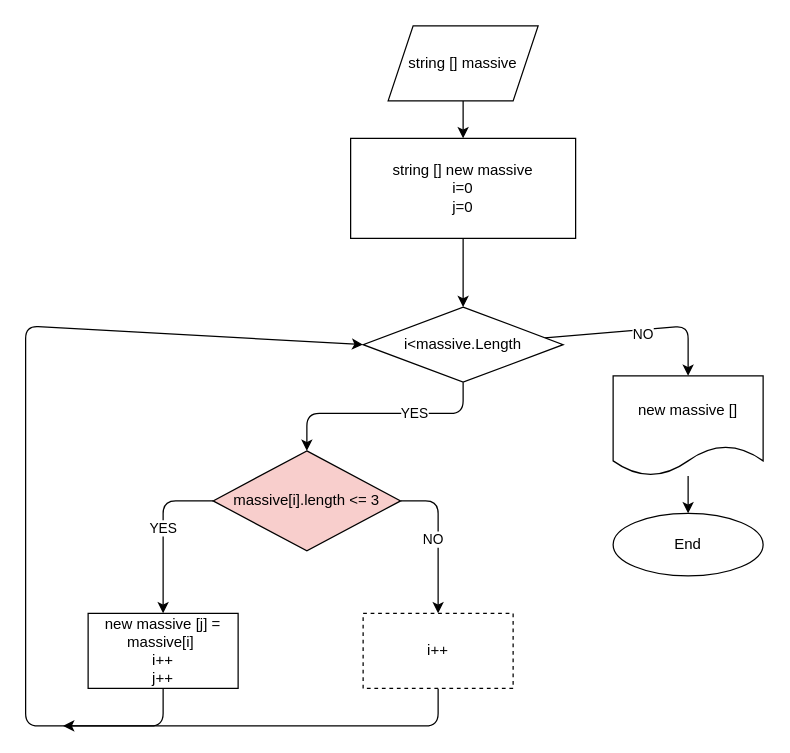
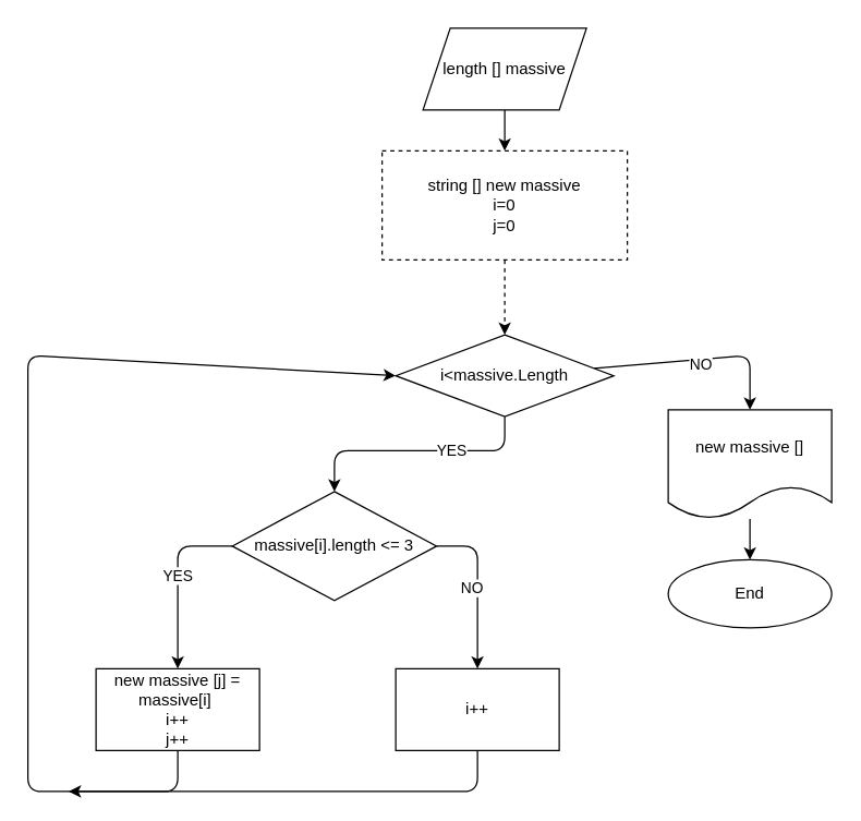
  <mxCell id="0" />
  <mxCell id="1" parent="0" />
  <mxCell id="2" value="" style="edgeStyle=none;html=1;" parent="1" source="3" target="14" edge="1"><mxGeometry relative="1" as="geometry" /></mxCell>
- <mxCell id="3" value="string [] massive" style="shape=parallelogram;perimeter=parallelogramPerimeter;whiteSpace=wrap;html=1;fixedSize=1;" parent="1" vertex="1"><mxGeometry x="310" y="20" width="120" height="60" as="geometry" /></mxCell>
+ <mxCell id="3" value="length [] massive" style="shape=parallelogram;perimeter=parallelogramPerimeter;whiteSpace=wrap;html=1;fixedSize=1;" parent="1" vertex="1"><mxGeometry x="310" y="20" width="120" height="60" as="geometry" /></mxCell>
  <mxCell id="4" style="edgeStyle=none;html=1;entryX=0.5;entryY=0;entryDx=0;entryDy=0;exitX=0;exitY=0.5;exitDx=0;exitDy=0;" parent="1" source="8" target="10" edge="1"><mxGeometry relative="1" as="geometry"><Array as="points"><mxPoint x="130" y="400" /></Array></mxGeometry></mxCell>
  <mxCell id="5" value="YES" style="edgeLabel;html=1;align=center;verticalAlign=middle;resizable=0;points=[];" parent="4" vertex="1" connectable="0"><mxGeometry x="-0.054" y="-1" relative="1" as="geometry"><mxPoint as="offset" /></mxGeometry></mxCell>
  <mxCell id="6" style="edgeStyle=none;html=1;entryX=0.5;entryY=0;entryDx=0;entryDy=0;exitX=1;exitY=0.5;exitDx=0;exitDy=0;" parent="1" source="8" target="12" edge="1"><mxGeometry relative="1" as="geometry"><Array as="points"><mxPoint x="350" y="400" /></Array></mxGeometry></mxCell>
  <mxCell id="7" value="NO" style="edgeLabel;html=1;align=center;verticalAlign=middle;resizable=0;points=[];" parent="6" vertex="1" connectable="0"><mxGeometry x="0.006" y="-5" relative="1" as="geometry"><mxPoint as="offset" /></mxGeometry></mxCell>
- <mxCell id="8" value="massive[i].length &amp;lt;= 3" style="rhombus;whiteSpace=wrap;html=1;fillColor=#f8cecc;" parent="1" vertex="1"><mxGeometry x="170" y="360" width="150" height="80" as="geometry" /></mxCell>
+ <mxCell id="8" value="massive[i].length &amp;lt;= 3" style="rhombus;whiteSpace=wrap;html=1;" parent="1" vertex="1"><mxGeometry x="170" y="360" width="150" height="80" as="geometry" /></mxCell>
  <mxCell id="9" style="edgeStyle=none;html=1;entryX=0;entryY=0.5;entryDx=0;entryDy=0;exitX=0.5;exitY=1;exitDx=0;exitDy=0;" parent="1" source="10" target="19" edge="1"><mxGeometry relative="1" as="geometry"><Array as="points"><mxPoint x="130" y="580" /><mxPoint x="20" y="580" /><mxPoint x="20" y="450" /><mxPoint x="20" y="260" /></Array></mxGeometry></mxCell>
  <mxCell id="10" value="new massive [j] = massive[i]&amp;nbsp;&lt;br&gt;i++&lt;br&gt;j++" style="rounded=0;whiteSpace=wrap;html=1;" parent="1" vertex="1"><mxGeometry x="70" y="490" width="120" height="60" as="geometry" /></mxCell>
  <mxCell id="11" style="edgeStyle=none;html=1;" parent="1" source="12" edge="1"><mxGeometry relative="1" as="geometry"><mxPoint x="50" y="580" as="targetPoint" /><Array as="points"><mxPoint x="350" y="580" /></Array></mxGeometry></mxCell>
- <mxCell id="12" value="i++" style="rounded=0;whiteSpace=wrap;html=1;dashed=1;" parent="1" vertex="1"><mxGeometry x="290" y="490" width="120" height="60" as="geometry" /></mxCell>
- <mxCell id="13" value="" style="edgeStyle=none;html=1;" parent="1" source="14" target="19" edge="1"><mxGeometry relative="1" as="geometry" /></mxCell>
- <mxCell id="14" value="string [] new massive&lt;br&gt;i=0&lt;br&gt;j=0" style="rounded=0;whiteSpace=wrap;html=1;" parent="1" vertex="1"><mxGeometry x="280" y="110" width="180" height="80" as="geometry" /></mxCell>
+ <mxCell id="12" value="i++" style="rounded=0;whiteSpace=wrap;html=1;" parent="1" vertex="1"><mxGeometry x="290" y="490" width="120" height="60" as="geometry" /></mxCell>
+ <mxCell id="13" value="" style="edgeStyle=none;html=1;dashed=1;" parent="1" source="14" target="19" edge="1"><mxGeometry relative="1" as="geometry" /></mxCell>
+ <mxCell id="14" value="string [] new massive&lt;br&gt;i=0&lt;br&gt;j=0" style="rounded=0;whiteSpace=wrap;html=1;dashed=1;" parent="1" vertex="1"><mxGeometry x="280" y="110" width="180" height="80" as="geometry" /></mxCell>
  <mxCell id="15" style="edgeStyle=none;html=1;entryX=0.5;entryY=0;entryDx=0;entryDy=0;" parent="1" source="19" target="8" edge="1"><mxGeometry relative="1" as="geometry"><Array as="points"><mxPoint x="370" y="330" /><mxPoint x="245" y="330" /></Array></mxGeometry></mxCell>
  <mxCell id="16" value="YES" style="edgeLabel;html=1;align=center;verticalAlign=middle;resizable=0;points=[];" parent="15" vertex="1" connectable="0"><mxGeometry x="-0.282" y="-1" relative="1" as="geometry"><mxPoint as="offset" /></mxGeometry></mxCell>
  <mxCell id="17" style="edgeStyle=none;html=1;entryX=0.5;entryY=0;entryDx=0;entryDy=0;" parent="1" source="19" target="21" edge="1"><mxGeometry relative="1" as="geometry"><Array as="points"><mxPoint x="550" y="260" /></Array></mxGeometry></mxCell>
  <mxCell id="18" value="NO" style="edgeLabel;html=1;align=center;verticalAlign=middle;resizable=0;points=[];" parent="17" vertex="1" connectable="0"><mxGeometry x="0.006" y="-3" relative="1" as="geometry"><mxPoint as="offset" /></mxGeometry></mxCell>
  <mxCell id="19" value="i&amp;lt;massive.Length" style="rhombus;whiteSpace=wrap;html=1;" parent="1" vertex="1"><mxGeometry x="290" y="245" width="160" height="60" as="geometry" /></mxCell>
  <mxCell id="20" value="" style="edgeStyle=none;html=1;" parent="1" source="21" target="22" edge="1"><mxGeometry relative="1" as="geometry" /></mxCell>
  <mxCell id="21" value="new massive []" style="shape=document;whiteSpace=wrap;html=1;boundedLbl=1;" parent="1" vertex="1"><mxGeometry x="490" y="300" width="120" height="80" as="geometry" /></mxCell>
  <mxCell id="22" value="End" style="ellipse;whiteSpace=wrap;html=1;" parent="1" vertex="1"><mxGeometry x="490" y="410" width="120" height="50" as="geometry" /></mxCell>
